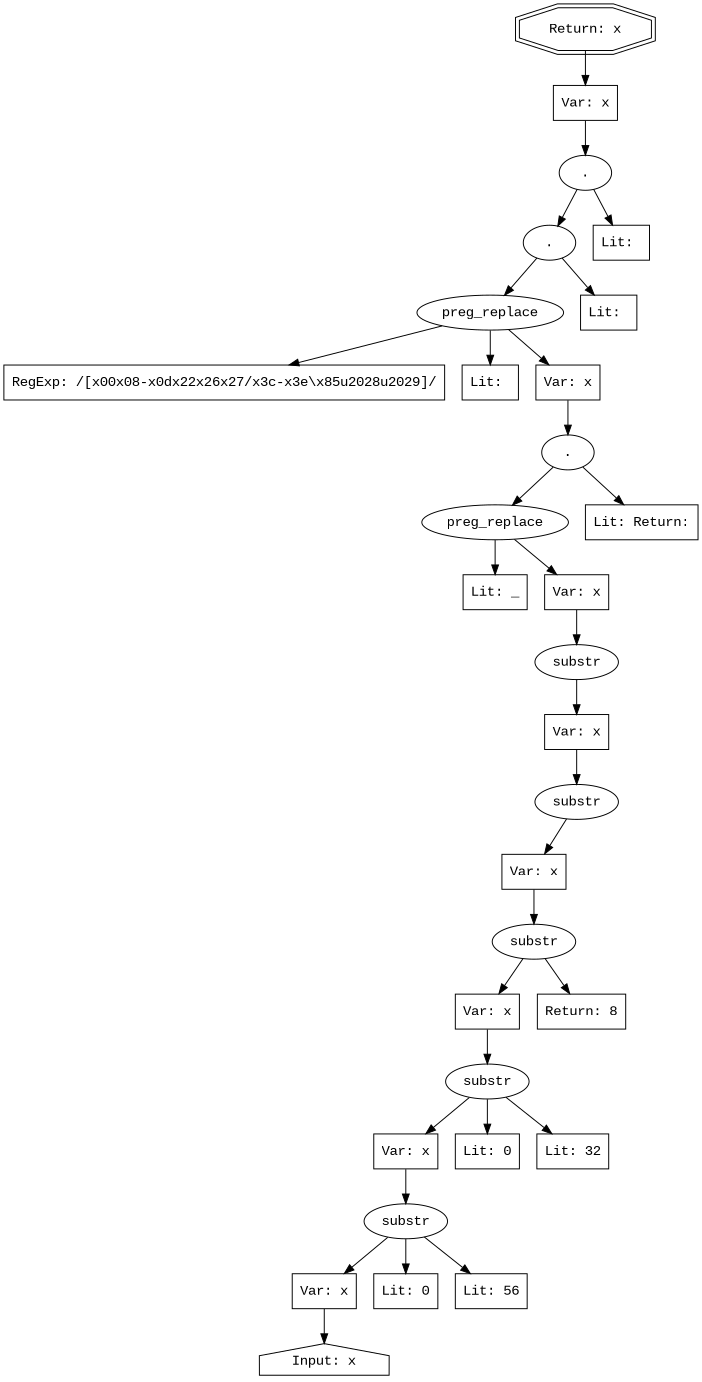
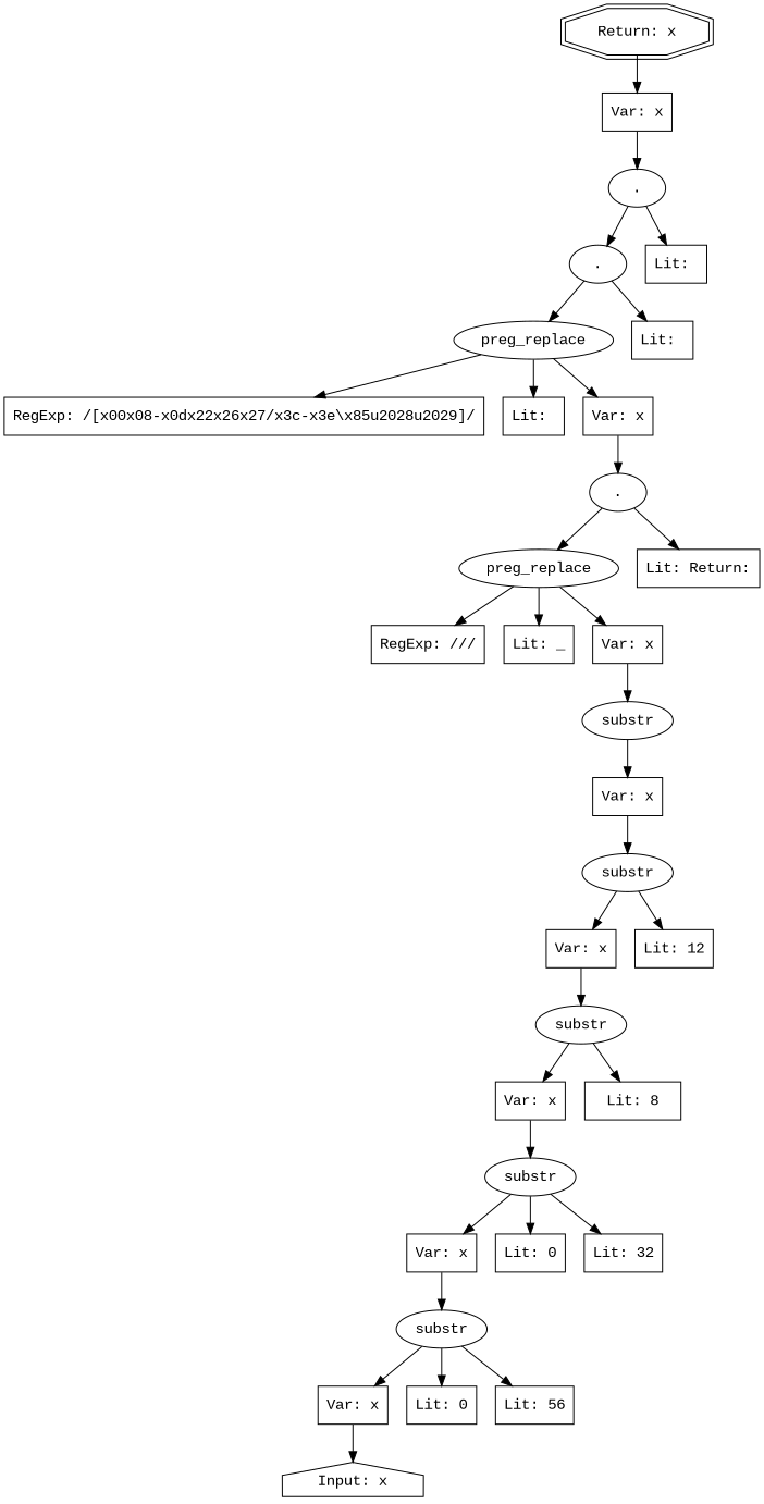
  digraph {
    fontname="Liberation Mono"
    node [fontname="Liberation Mono" shape=box]
    edge [fontname="Liberation Mono"]
    n1 [label="Input: x" shape=house]
    n2 [label=substr shape=ellipse]
    n3 [label="Var: x"]
    n4 [label="Lit: 0"]
    n5 [label="Lit: 56"]
    n6 [label=substr shape=ellipse]
    n7 [label="Var: x"]
    n8 [label="Lit: 0"]
    n9 [label="Lit: 32"]
    n10 [label=substr shape=ellipse]
    n11 [label="Var: x"]
-   n12 [label="Return: 8"]
+   n12 [label="Lit: 8"]
    n13 [label=substr shape=ellipse]
    n14 [label="Var: x"]
+   n15 [label="Lit: 12"]
    n16 [label=substr shape=ellipse]
    n17 [label="Var: x"]
    n18 [label=preg_replace shape=ellipse]
+   n19 [label="RegExp: /\//"]
    n20 [label="Lit: _"]
    n21 [label="Var: x"]
    n22 [label="." shape=ellipse]
    n23 [label="Lit: Return:"]
    n24 [label=preg_replace shape=ellipse]
    n25 [label="RegExp: /[\x00\x08-\x0d\x22\x26\x27\/\x3c-\x3e\\\x85\u2028\u2029]/"]
    n26 [label="Lit: "]
    n27 [label="Var: x"]
    n28 [label="." shape=ellipse]
    n29 [label="Lit: "]
    n30 [label="." shape=ellipse]
    n31 [label="Lit: "]
    n32 [label="Var: x"]
    n33 [label="Return: x" shape=doubleoctagon]
    n2 -> n3
    n2 -> n4
    n2 -> n5
    n3 -> n1
    n6 -> n7
    n6 -> n8
    n6 -> n9
    n7 -> n2
    n10 -> n11
    n10 -> n12
    n11 -> n6
    n13 -> n14
+   n13 -> n15
    n14 -> n10
    n16 -> n17
    n17 -> n13
+   n18 -> n19
    n18 -> n20
    n18 -> n21
    n21 -> n16
    n22 -> n18
    n22 -> n23
    n24 -> n25
    n24 -> n26
    n24 -> n27
    n27 -> n22
    n28 -> n24
    n28 -> n29
    n30 -> n28
    n30 -> n31
    n32 -> n30
    n33 -> n32
  }
